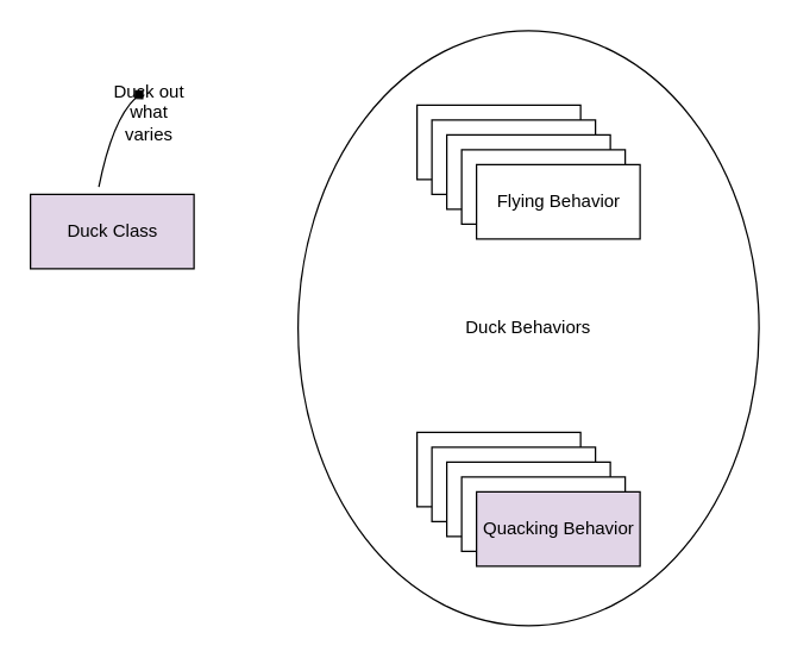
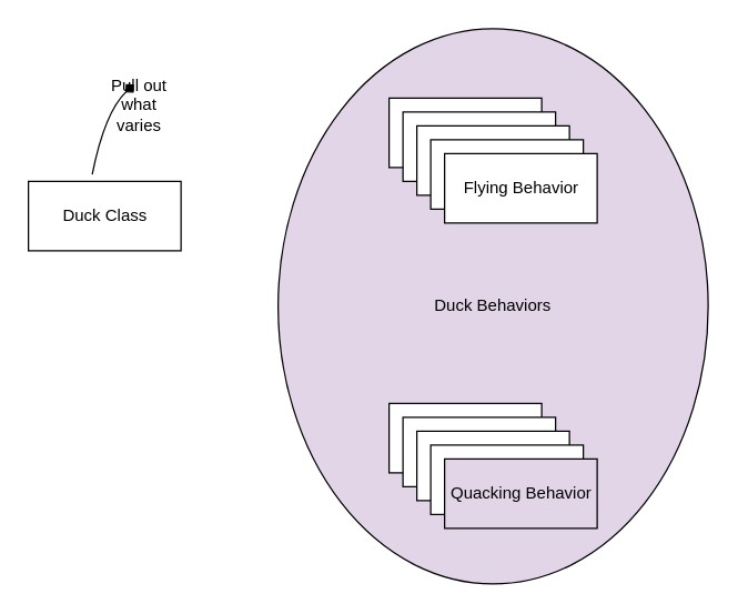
  <mxCell id="0" />
  <mxCell id="1" parent="0" />
- <mxCell id="2" value="Duck Behaviors" style="ellipse;whiteSpace=wrap;html=1;" vertex="1" parent="1"><mxGeometry x="200" y="20" width="310" height="400" as="geometry" /></mxCell>
- <mxCell id="3" value="Duck Class" style="html=1;fillColor=#e1d5e7;" vertex="1" parent="1"><mxGeometry x="20" y="130" width="110" height="50" as="geometry" /></mxCell>
+ <mxCell id="2" value="Duck Behaviors" style="ellipse;whiteSpace=wrap;html=1;fillColor=#e1d5e7;" vertex="1" parent="1"><mxGeometry x="200" y="20" width="310" height="400" as="geometry" /></mxCell>
+ <mxCell id="3" value="Duck Class" style="html=1;" vertex="1" parent="1"><mxGeometry x="20" y="130" width="110" height="50" as="geometry" /></mxCell>
  <mxCell id="4" value="Flying Behavior" style="html=1;" vertex="1" parent="1"><mxGeometry x="280" y="70" width="110" height="50" as="geometry" /></mxCell>
  <mxCell id="5" value="Flying Behavior" style="html=1;" vertex="1" parent="1"><mxGeometry x="290" y="80" width="110" height="50" as="geometry" /></mxCell>
  <mxCell id="6" value="Flying Behavior" style="html=1;" vertex="1" parent="1"><mxGeometry x="300" y="90" width="110" height="50" as="geometry" /></mxCell>
  <mxCell id="7" value="Flying Behavior" style="html=1;" vertex="1" parent="1"><mxGeometry x="310" y="100" width="110" height="50" as="geometry" /></mxCell>
  <mxCell id="8" value="Flying Behavior" style="html=1;" vertex="1" parent="1"><mxGeometry x="320" y="110" width="110" height="50" as="geometry" /></mxCell>
  <mxCell id="9" value="Flying Behavior" style="html=1;" vertex="1" parent="1"><mxGeometry x="280" y="290" width="110" height="50" as="geometry" /></mxCell>
  <mxCell id="10" value="Flying Behavior" style="html=1;" vertex="1" parent="1"><mxGeometry x="290" y="300" width="110" height="50" as="geometry" /></mxCell>
  <mxCell id="11" value="Flying Behavior" style="html=1;" vertex="1" parent="1"><mxGeometry x="300" y="310" width="110" height="50" as="geometry" /></mxCell>
  <mxCell id="12" value="Flying Behavior" style="html=1;" vertex="1" parent="1"><mxGeometry x="310" y="320" width="110" height="50" as="geometry" /></mxCell>
  <mxCell id="13" value="Quacking Behavior" style="html=1;fillColor=#e1d5e7;" vertex="1" parent="1"><mxGeometry x="320" y="330" width="110" height="50" as="geometry" /></mxCell>
  <mxCell id="14" value="" style="curved=1;endArrow=diamond;html=1;exitX=0.418;exitY=-0.1;exitDx=0;exitDy=0;exitPerimeter=0;entryX=0.435;entryY=0.003;entryDx=0;entryDy=0;entryPerimeter=0;" edge="1" parent="1" source="3" target="15"><mxGeometry width="50" height="50" relative="1" as="geometry"><mxPoint x="65.98" y="125" as="sourcePoint" /><mxPoint x="334.85" y="21.2" as="targetPoint" /><Array as="points"><mxPoint x="75" y="80" /></Array></mxGeometry></mxCell>
- <mxCell id="15" value="Duck out what varies" style="text;html=1;strokeColor=none;fillColor=none;align=center;verticalAlign=middle;whiteSpace=wrap;rounded=0;" vertex="1" parent="1"><mxGeometry x="70" y="60" width="60" height="30" as="geometry" /></mxCell>
+ <mxCell id="15" value="Pull out what varies" style="text;html=1;strokeColor=none;fillColor=none;align=center;verticalAlign=middle;whiteSpace=wrap;rounded=0;" vertex="1" parent="1"><mxGeometry x="70" y="60" width="60" height="30" as="geometry" /></mxCell>
